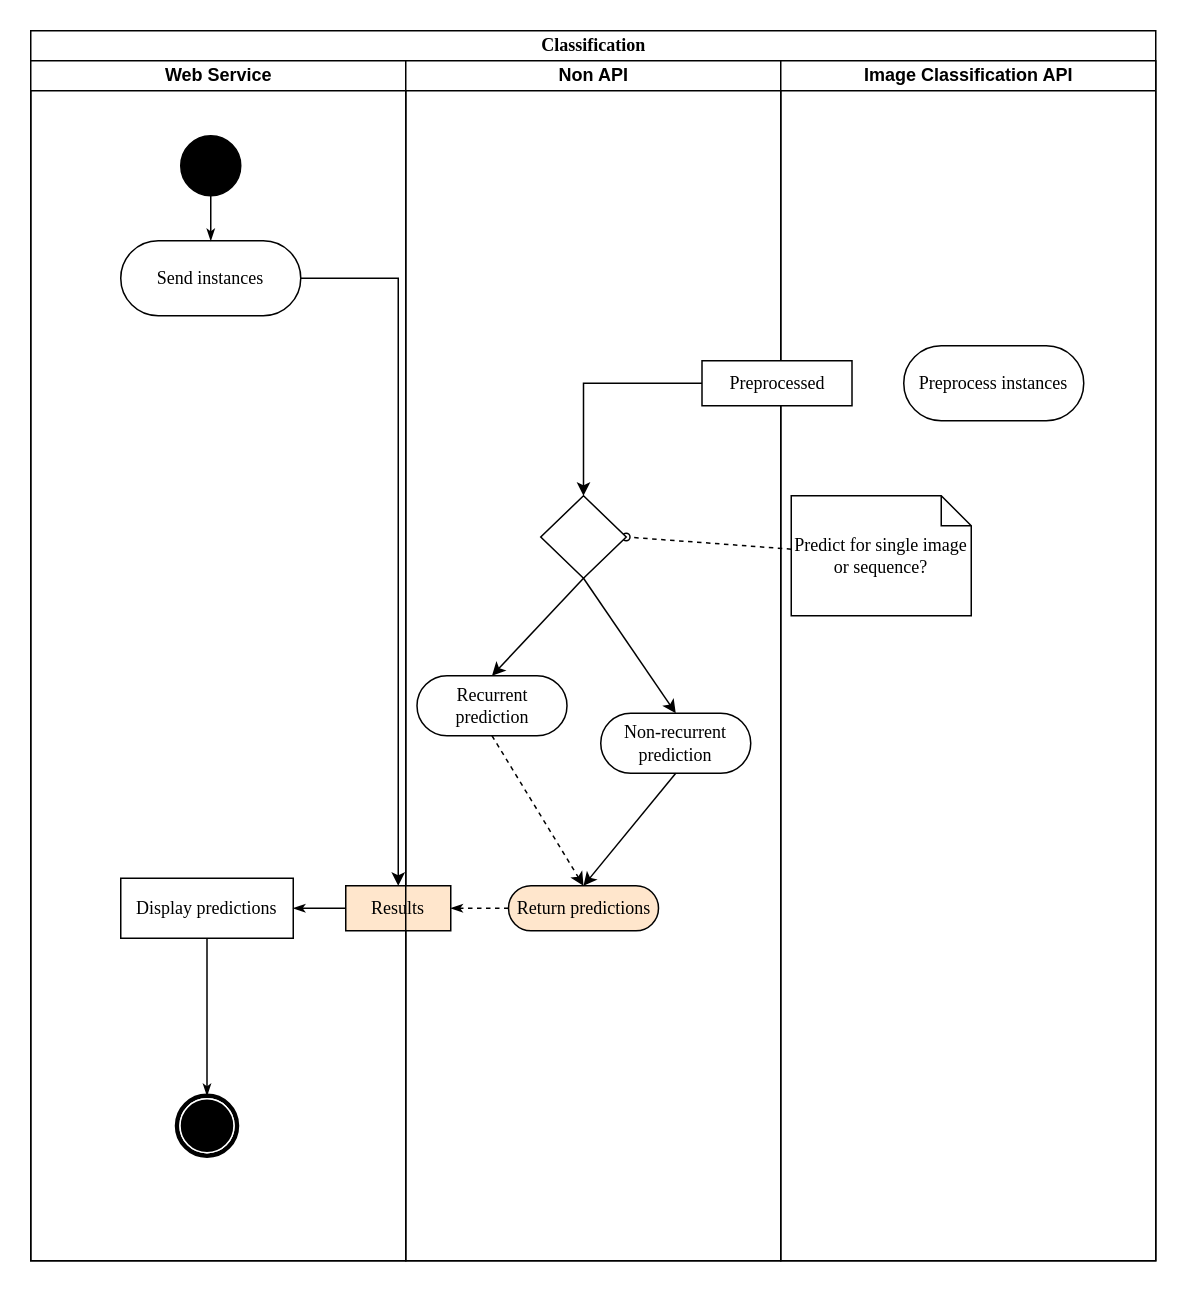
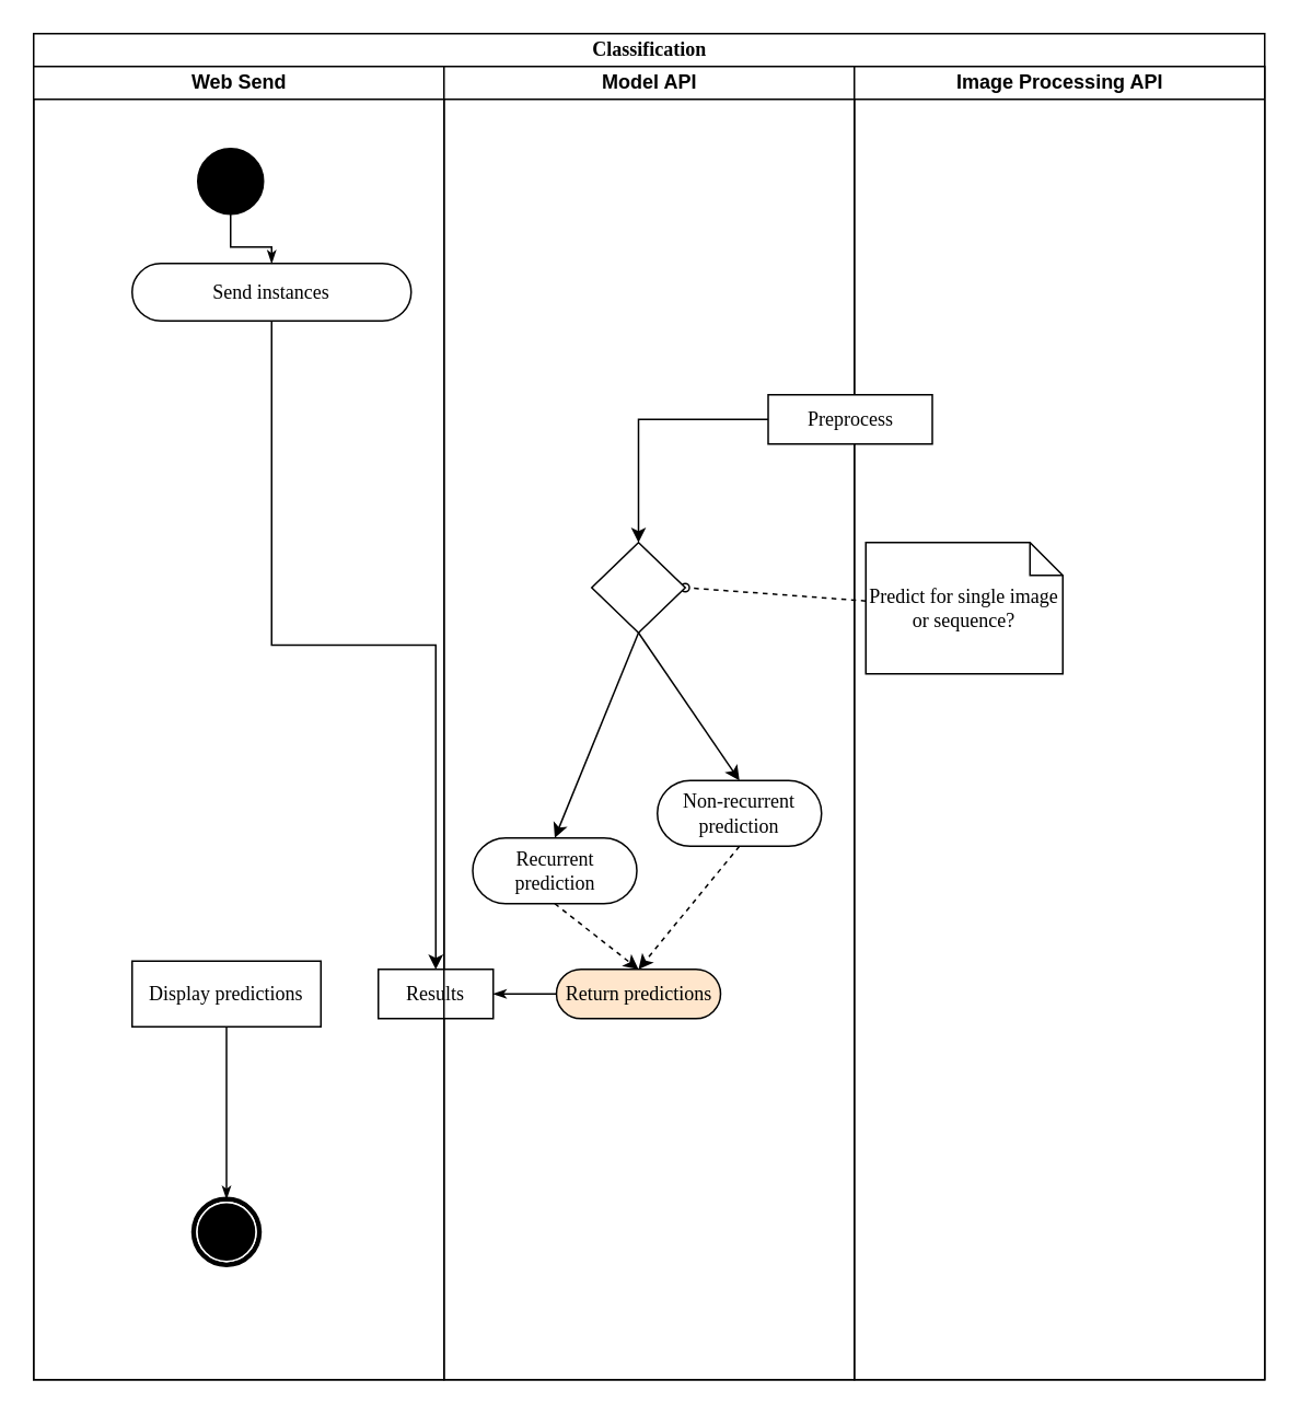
  <mxCell id="0" />
  <mxCell id="1" parent="0" />
  <mxCell id="2" value="Classification" style="swimlane;html=1;childLayout=stackLayout;startSize=20;rounded=0;shadow=0;comic=0;labelBackgroundColor=none;strokeWidth=1;fontFamily=Verdana;fontSize=12;align=center;" parent="1" vertex="1"><mxGeometry x="20" y="20" width="750" height="820" as="geometry" /></mxCell>
  <mxCell id="3" value="" style="edgeStyle=orthogonalEdgeStyle;rounded=0;orthogonalLoop=1;jettySize=auto;html=1;" edge="1" parent="2" source="8" target="11"><mxGeometry relative="1" as="geometry" /></mxCell>
  <mxCell id="4" value="" style="edgeStyle=orthogonalEdgeStyle;rounded=0;orthogonalLoop=1;jettySize=auto;html=1;entryX=0.5;entryY=0;entryDx=0;entryDy=0;" edge="1" parent="2" source="25" target="18"><mxGeometry relative="1" as="geometry"><mxPoint x="380" y="315" as="targetPoint" /><Array as="points"><mxPoint x="369" y="235" /></Array></mxGeometry></mxCell>
  <mxCell id="5" style="edgeStyle=none;rounded=0;html=1;dashed=1;labelBackgroundColor=none;startArrow=none;startFill=0;startSize=5;endArrow=oval;endFill=0;endSize=5;jettySize=auto;orthogonalLoop=1;strokeWidth=1;fontFamily=Verdana;fontSize=12;entryX=1;entryY=0.5;entryDx=0;entryDy=0;" parent="2" source="26" target="18" edge="1"><mxGeometry relative="1" as="geometry"><mxPoint x="532.5" y="653.028" as="targetPoint" /></mxGeometry></mxCell>
- <mxCell id="6" value="Web Service" style="swimlane;html=1;startSize=20;" parent="2" vertex="1"><mxGeometry y="20" width="250" height="800" as="geometry" /></mxCell>
+ <mxCell id="6" value="Web Send" style="swimlane;html=1;startSize=20;" parent="2" vertex="1"><mxGeometry y="20" width="250" height="800" as="geometry" /></mxCell>
  <mxCell id="7" value="" style="ellipse;whiteSpace=wrap;html=1;rounded=0;shadow=0;comic=0;labelBackgroundColor=none;strokeWidth=1;fillColor=#000000;fontFamily=Verdana;fontSize=12;align=center;" parent="6" vertex="1"><mxGeometry x="100" y="50" width="40" height="40" as="geometry" /></mxCell>
- <mxCell id="8" value="Send instances" style="rounded=1;whiteSpace=wrap;html=1;shadow=0;comic=0;labelBackgroundColor=none;strokeWidth=1;fontFamily=Verdana;fontSize=12;align=center;arcSize=50;" parent="6" vertex="1"><mxGeometry x="60" y="120" width="120" height="50" as="geometry" /></mxCell>
+ <mxCell id="8" value="Send instances" style="rounded=1;whiteSpace=wrap;html=1;shadow=0;comic=0;labelBackgroundColor=none;strokeWidth=1;fontFamily=Verdana;fontSize=12;align=center;arcSize=50;" parent="6" vertex="1"><mxGeometry x="60" y="120" width="170" height="35" as="geometry" /></mxCell>
  <mxCell id="9" style="edgeStyle=orthogonalEdgeStyle;rounded=0;html=1;labelBackgroundColor=none;startArrow=none;startFill=0;startSize=5;endArrow=classicThin;endFill=1;endSize=5;jettySize=auto;orthogonalLoop=1;strokeWidth=1;fontFamily=Verdana;fontSize=12" parent="6" source="7" target="8" edge="1"><mxGeometry relative="1" as="geometry" /></mxCell>
  <mxCell id="10" value="" style="shape=mxgraph.bpmn.shape;html=1;verticalLabelPosition=bottom;labelBackgroundColor=#ffffff;verticalAlign=top;perimeter=ellipsePerimeter;outline=end;symbol=terminate;rounded=0;shadow=0;comic=0;strokeWidth=1;fontFamily=Verdana;fontSize=12;align=center;" parent="6" vertex="1"><mxGeometry x="97.5" y="690" width="40" height="40" as="geometry" /></mxCell>
- <mxCell id="11" value="Results" style="rounded=0;whiteSpace=wrap;html=1;shadow=0;comic=0;labelBackgroundColor=none;strokeWidth=1;fontFamily=Verdana;fontSize=12;align=center;arcSize=50;fillColor=#ffe6cc;" vertex="1" parent="6"><mxGeometry x="210" y="550" width="70" height="30" as="geometry" /></mxCell>
+ <mxCell id="11" value="Results" style="rounded=0;whiteSpace=wrap;html=1;shadow=0;comic=0;labelBackgroundColor=none;strokeWidth=1;fontFamily=Verdana;fontSize=12;align=center;arcSize=50;" vertex="1" parent="6"><mxGeometry x="210" y="550" width="70" height="30" as="geometry" /></mxCell>
  <mxCell id="12" value="Display predictions" style="whiteSpace=wrap;html=1;shadow=0;comic=0;labelBackgroundColor=none;strokeWidth=1;fontFamily=Verdana;fontSize=12;align=center;arcSize=50;rounded=0;" vertex="1" parent="6"><mxGeometry x="60" y="545" width="115" height="40" as="geometry" /></mxCell>
- <mxCell id="13" style="edgeStyle=none;rounded=0;html=1;labelBackgroundColor=none;startArrow=none;startFill=0;startSize=5;endArrow=classicThin;endFill=1;endSize=5;jettySize=auto;orthogonalLoop=1;strokeWidth=1;fontFamily=Verdana;fontSize=12;entryX=1;entryY=0.5;entryDx=0;entryDy=0;exitX=0;exitY=0.5;exitDx=0;exitDy=0;" edge="1" parent="6" source="11" target="12"><mxGeometry relative="1" as="geometry"><mxPoint x="328.5" y="575" as="sourcePoint" /><mxPoint x="290" y="575" as="targetPoint" /></mxGeometry></mxCell>
  <mxCell id="14" style="edgeStyle=none;rounded=0;html=1;labelBackgroundColor=none;startArrow=none;startFill=0;startSize=5;endArrow=classicThin;endFill=1;endSize=5;jettySize=auto;orthogonalLoop=1;strokeWidth=1;fontFamily=Verdana;fontSize=12;exitX=0.5;exitY=1;exitDx=0;exitDy=0;" parent="6" source="12" target="10" edge="1"><mxGeometry relative="1" as="geometry" /></mxCell>
- <mxCell id="15" value="Non API" style="swimlane;html=1;startSize=20;" parent="2" vertex="1"><mxGeometry x="250" y="20" width="250" height="800" as="geometry" /></mxCell>
+ <mxCell id="15" value="Model API" style="swimlane;html=1;startSize=20;" parent="2" vertex="1"><mxGeometry x="250" y="20" width="250" height="800" as="geometry" /></mxCell>
  <mxCell id="16" value="Non-recurrent prediction" style="rounded=1;whiteSpace=wrap;html=1;shadow=0;comic=0;labelBackgroundColor=none;strokeWidth=1;fontFamily=Verdana;fontSize=12;align=center;arcSize=50;" parent="15" vertex="1"><mxGeometry x="130" y="435" width="100" height="40" as="geometry" /></mxCell>
- <mxCell id="17" value="Recurrent prediction" style="rounded=1;whiteSpace=wrap;html=1;shadow=0;comic=0;labelBackgroundColor=none;strokeWidth=1;fontFamily=Verdana;fontSize=12;align=center;arcSize=50;" vertex="1" parent="15"><mxGeometry x="7.5" y="410" width="100" height="40" as="geometry" /></mxCell>
+ <mxCell id="17" value="Recurrent prediction" style="rounded=1;whiteSpace=wrap;html=1;shadow=0;comic=0;labelBackgroundColor=none;strokeWidth=1;fontFamily=Verdana;fontSize=12;align=center;arcSize=50;" vertex="1" parent="15"><mxGeometry x="17.5" y="470" width="100" height="40" as="geometry" /></mxCell>
  <mxCell id="18" value="" style="rhombus;whiteSpace=wrap;html=1;" vertex="1" parent="15"><mxGeometry x="90" y="290" width="57" height="55" as="geometry" /></mxCell>
  <mxCell id="19" value="" style="endArrow=classic;html=1;entryX=0.5;entryY=0;entryDx=0;entryDy=0;exitX=0.5;exitY=1;exitDx=0;exitDy=0;" edge="1" parent="15" source="18" target="16"><mxGeometry width="50" height="50" relative="1" as="geometry"><mxPoint x="-230" y="1040" as="sourcePoint" /><mxPoint x="-180" y="990" as="targetPoint" /></mxGeometry></mxCell>
  <mxCell id="20" value="" style="endArrow=classic;html=1;exitX=0.5;exitY=1;exitDx=0;exitDy=0;entryX=0.5;entryY=0;entryDx=0;entryDy=0;" edge="1" parent="15" source="18" target="17"><mxGeometry width="50" height="50" relative="1" as="geometry"><mxPoint x="-230" y="1040" as="sourcePoint" /><mxPoint x="-180" y="990" as="targetPoint" /></mxGeometry></mxCell>
  <mxCell id="21" value="Return predictions" style="rounded=1;whiteSpace=wrap;html=1;shadow=0;comic=0;labelBackgroundColor=none;strokeWidth=1;fontFamily=Verdana;fontSize=12;align=center;arcSize=50;fillColor=#ffe6cc;" parent="15" vertex="1"><mxGeometry x="68.5" y="550" width="100" height="30" as="geometry" /></mxCell>
- <mxCell id="22" value="" style="endArrow=classic;html=1;exitX=0.5;exitY=1;exitDx=0;exitDy=0;entryX=0.5;entryY=0;entryDx=0;entryDy=0;" edge="1" parent="15" source="16" target="21"><mxGeometry width="50" height="50" relative="1" as="geometry"><mxPoint x="-230" y="1040" as="sourcePoint" /><mxPoint x="-180" y="990" as="targetPoint" /></mxGeometry></mxCell>
+ <mxCell id="22" value="" style="endArrow=classic;html=1;exitX=0.5;exitY=1;exitDx=0;exitDy=0;entryX=0.5;entryY=0;entryDx=0;entryDy=0;dashed=1;" edge="1" parent="15" source="16" target="21"><mxGeometry width="50" height="50" relative="1" as="geometry"><mxPoint x="-230" y="1040" as="sourcePoint" /><mxPoint x="-180" y="990" as="targetPoint" /></mxGeometry></mxCell>
  <mxCell id="23" value="" style="endArrow=classic;html=1;exitX=0.5;exitY=1;exitDx=0;exitDy=0;entryX=0.5;entryY=0;entryDx=0;entryDy=0;dashed=1;" edge="1" parent="15" source="17" target="21"><mxGeometry width="50" height="50" relative="1" as="geometry"><mxPoint x="195" y="460" as="sourcePoint" /><mxPoint x="128.5" y="640" as="targetPoint" /></mxGeometry></mxCell>
- <mxCell id="24" value="Image Classification API" style="swimlane;html=1;startSize=20;" parent="2" vertex="1"><mxGeometry x="500" y="20" width="250" height="800" as="geometry" /></mxCell>
- <mxCell id="25" value="Preprocessed" style="rounded=0;whiteSpace=wrap;html=1;shadow=0;comic=0;labelBackgroundColor=none;strokeWidth=1;fontFamily=Verdana;fontSize=12;align=center;arcSize=50;" parent="24" vertex="1"><mxGeometry x="-52.5" y="200" width="100" height="30" as="geometry" /></mxCell>
+ <mxCell id="24" value="Image Processing API" style="swimlane;html=1;startSize=20;" parent="2" vertex="1"><mxGeometry x="500" y="20" width="250" height="800" as="geometry" /></mxCell>
+ <mxCell id="25" value="Preprocess" style="rounded=0;whiteSpace=wrap;html=1;shadow=0;comic=0;labelBackgroundColor=none;strokeWidth=1;fontFamily=Verdana;fontSize=12;align=center;arcSize=50;" parent="24" vertex="1"><mxGeometry x="-52.5" y="200" width="100" height="30" as="geometry" /></mxCell>
  <mxCell id="26" value="Predict for single image or sequence?" style="shape=note;whiteSpace=wrap;html=1;rounded=0;shadow=0;comic=0;labelBackgroundColor=none;strokeWidth=1;fontFamily=Verdana;fontSize=12;align=center;size=20;" parent="24" vertex="1"><mxGeometry x="7" y="290" width="120" height="80" as="geometry" /></mxCell>
- <mxCell id="27" value="Preprocess instances" style="rounded=1;whiteSpace=wrap;html=1;shadow=0;comic=0;labelBackgroundColor=none;strokeWidth=1;fontFamily=Verdana;fontSize=12;align=center;arcSize=50;" vertex="1" parent="24"><mxGeometry x="82" y="190" width="120" height="50" as="geometry" /></mxCell>
- <mxCell id="28" style="edgeStyle=none;rounded=0;html=1;labelBackgroundColor=none;startArrow=none;startFill=0;startSize=5;endArrow=classicThin;endFill=1;endSize=5;jettySize=auto;orthogonalLoop=1;strokeWidth=1;fontFamily=Verdana;fontSize=12;entryX=1;entryY=0.5;entryDx=0;entryDy=0;dashed=1;" parent="2" source="21" target="11" edge="1"><mxGeometry relative="1" as="geometry" /></mxCell>
+ <mxCell id="28" style="edgeStyle=none;rounded=0;html=1;labelBackgroundColor=none;startArrow=none;startFill=0;startSize=5;endArrow=classicThin;endFill=1;endSize=5;jettySize=auto;orthogonalLoop=1;strokeWidth=1;fontFamily=Verdana;fontSize=12;entryX=1;entryY=0.5;entryDx=0;entryDy=0;" parent="2" source="21" target="11" edge="1"><mxGeometry relative="1" as="geometry" /></mxCell>
